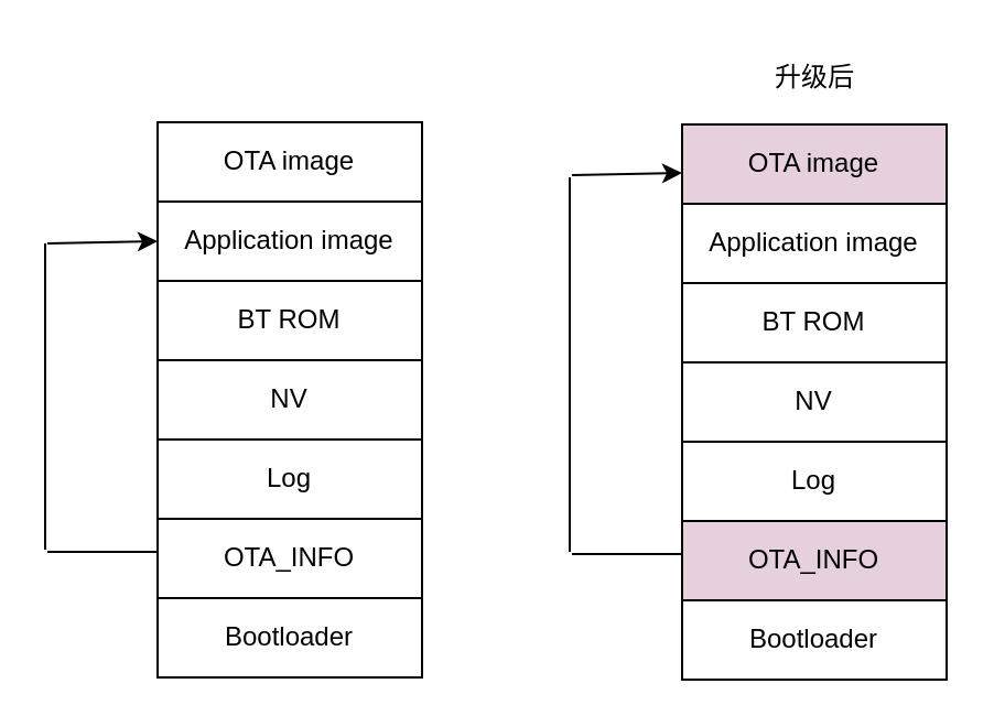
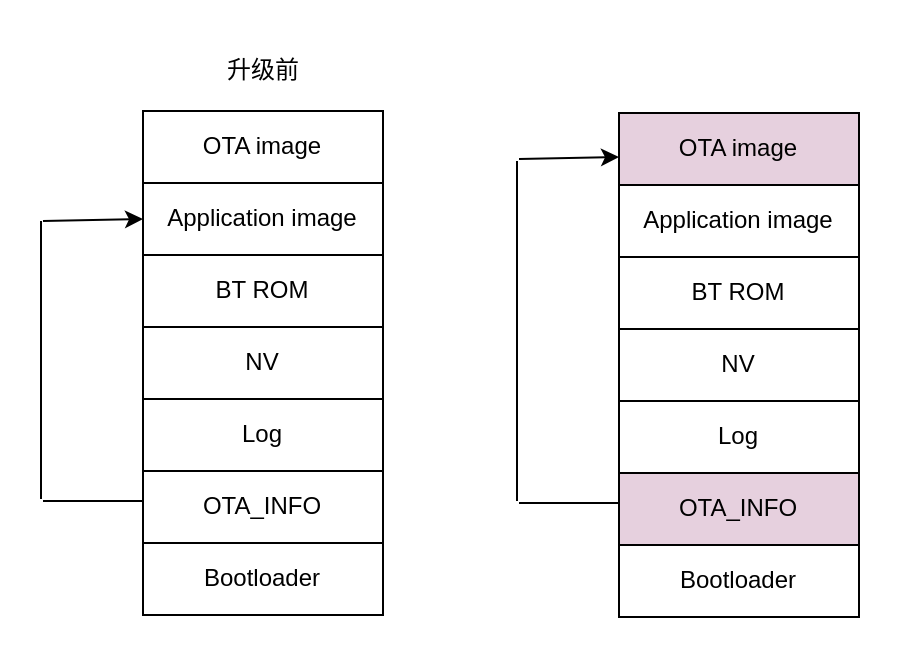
  <mxCell id="0" />
  <mxCell id="1" parent="0" />
+ <mxCell id="2" value="升级前" style="rounded=1;whiteSpace=wrap;html=1;strokeColor=none;" parent="1" vertex="1"><mxGeometry x="92.5" y="20" width="77" height="30" as="geometry" /></mxCell>
  <mxCell id="3" value="Bootloader" style="rounded=0;whiteSpace=wrap;html=1;" parent="1" vertex="1"><mxGeometry x="71" y="271" width="120" height="36" as="geometry" /></mxCell>
  <mxCell id="4" value="OTA_INFO" style="rounded=0;whiteSpace=wrap;html=1;" parent="1" vertex="1"><mxGeometry x="71" y="235" width="120" height="36" as="geometry" /></mxCell>
  <mxCell id="5" value="Log" style="rounded=0;whiteSpace=wrap;html=1;" parent="1" vertex="1"><mxGeometry x="71" y="199" width="120" height="36" as="geometry" /></mxCell>
  <mxCell id="6" value="NV" style="rounded=0;whiteSpace=wrap;html=1;" parent="1" vertex="1"><mxGeometry x="71" y="163" width="120" height="36" as="geometry" /></mxCell>
  <mxCell id="7" value="BT ROM" style="rounded=0;whiteSpace=wrap;html=1;" parent="1" vertex="1"><mxGeometry x="71" y="127" width="120" height="36" as="geometry" /></mxCell>
  <mxCell id="8" value="Application image" style="rounded=0;whiteSpace=wrap;html=1;" parent="1" vertex="1"><mxGeometry x="71" y="91" width="120" height="36" as="geometry" /></mxCell>
  <mxCell id="9" value="OTA image" style="rounded=0;whiteSpace=wrap;html=1;" parent="1" vertex="1"><mxGeometry x="71" y="55" width="120" height="36" as="geometry" /></mxCell>
- <mxCell id="10" value="升级后" style="rounded=1;whiteSpace=wrap;html=1;strokeColor=none;" parent="1" vertex="1"><mxGeometry x="330.5" y="20" width="77" height="30" as="geometry" /></mxCell>
  <mxCell id="11" value="Bootloader" style="rounded=0;whiteSpace=wrap;html=1;" parent="1" vertex="1"><mxGeometry x="309" y="272" width="120" height="36" as="geometry" /></mxCell>
  <mxCell id="12" value="OTA_INFO" style="rounded=0;whiteSpace=wrap;html=1;fillColor=#E6D0DE;" parent="1" vertex="1"><mxGeometry x="309" y="236" width="120" height="36" as="geometry" /></mxCell>
  <mxCell id="13" value="Log" style="rounded=0;whiteSpace=wrap;html=1;" parent="1" vertex="1"><mxGeometry x="309" y="200" width="120" height="36" as="geometry" /></mxCell>
  <mxCell id="14" value="NV" style="rounded=0;whiteSpace=wrap;html=1;" parent="1" vertex="1"><mxGeometry x="309" y="164" width="120" height="36" as="geometry" /></mxCell>
  <mxCell id="15" value="BT ROM" style="rounded=0;whiteSpace=wrap;html=1;" parent="1" vertex="1"><mxGeometry x="309" y="128" width="120" height="36" as="geometry" /></mxCell>
  <mxCell id="16" value="Application image" style="rounded=0;whiteSpace=wrap;html=1;" parent="1" vertex="1"><mxGeometry x="309" y="92" width="120" height="36" as="geometry" /></mxCell>
  <mxCell id="17" value="OTA image" style="rounded=0;whiteSpace=wrap;html=1;fillColor=#E6D0DE;" parent="1" vertex="1"><mxGeometry x="309" y="56" width="120" height="36" as="geometry" /></mxCell>
  <mxCell id="18" value="" style="endArrow=none;html=1;" parent="1" edge="1"><mxGeometry width="50" height="50" relative="1" as="geometry"><mxPoint x="21" y="250" as="sourcePoint" /><mxPoint x="71" y="250" as="targetPoint" /></mxGeometry></mxCell>
  <mxCell id="19" value="" style="endArrow=none;html=1;" parent="1" edge="1"><mxGeometry width="50" height="50" relative="1" as="geometry"><mxPoint x="20" y="249" as="sourcePoint" /><mxPoint x="20" y="110" as="targetPoint" /></mxGeometry></mxCell>
  <mxCell id="20" value="" style="endArrow=classic;html=1;entryX=0;entryY=0.5;entryDx=0;entryDy=0;" parent="1" target="8" edge="1"><mxGeometry width="50" height="50" relative="1" as="geometry"><mxPoint x="21" y="110" as="sourcePoint" /><mxPoint x="71" y="60" as="targetPoint" /></mxGeometry></mxCell>
  <mxCell id="21" value="" style="endArrow=none;html=1;" parent="1" edge="1"><mxGeometry width="50" height="50" relative="1" as="geometry"><mxPoint x="259" y="251" as="sourcePoint" /><mxPoint x="309" y="251" as="targetPoint" /></mxGeometry></mxCell>
  <mxCell id="22" value="" style="endArrow=none;html=1;" parent="1" edge="1"><mxGeometry width="50" height="50" relative="1" as="geometry"><mxPoint x="258" y="250" as="sourcePoint" /><mxPoint x="258" y="80" as="targetPoint" /></mxGeometry></mxCell>
  <mxCell id="23" value="" style="endArrow=classic;html=1;entryX=0;entryY=0.5;entryDx=0;entryDy=0;" parent="1" edge="1"><mxGeometry width="50" height="50" relative="1" as="geometry"><mxPoint x="259" y="79" as="sourcePoint" /><mxPoint x="309" y="78" as="targetPoint" /></mxGeometry></mxCell>
